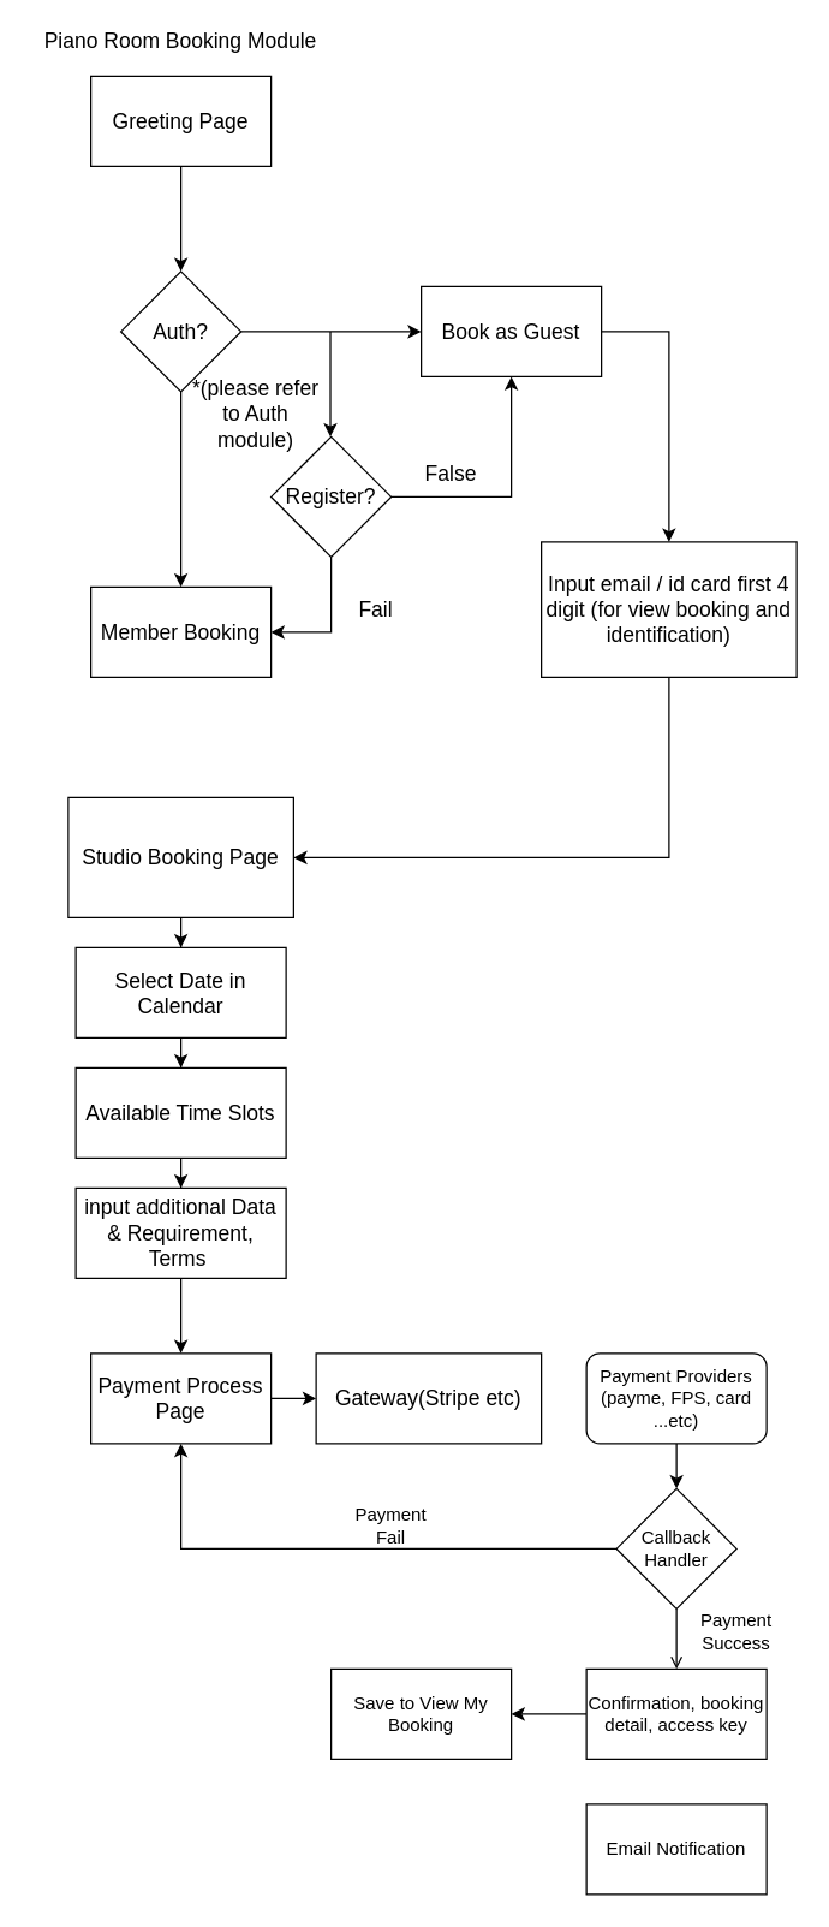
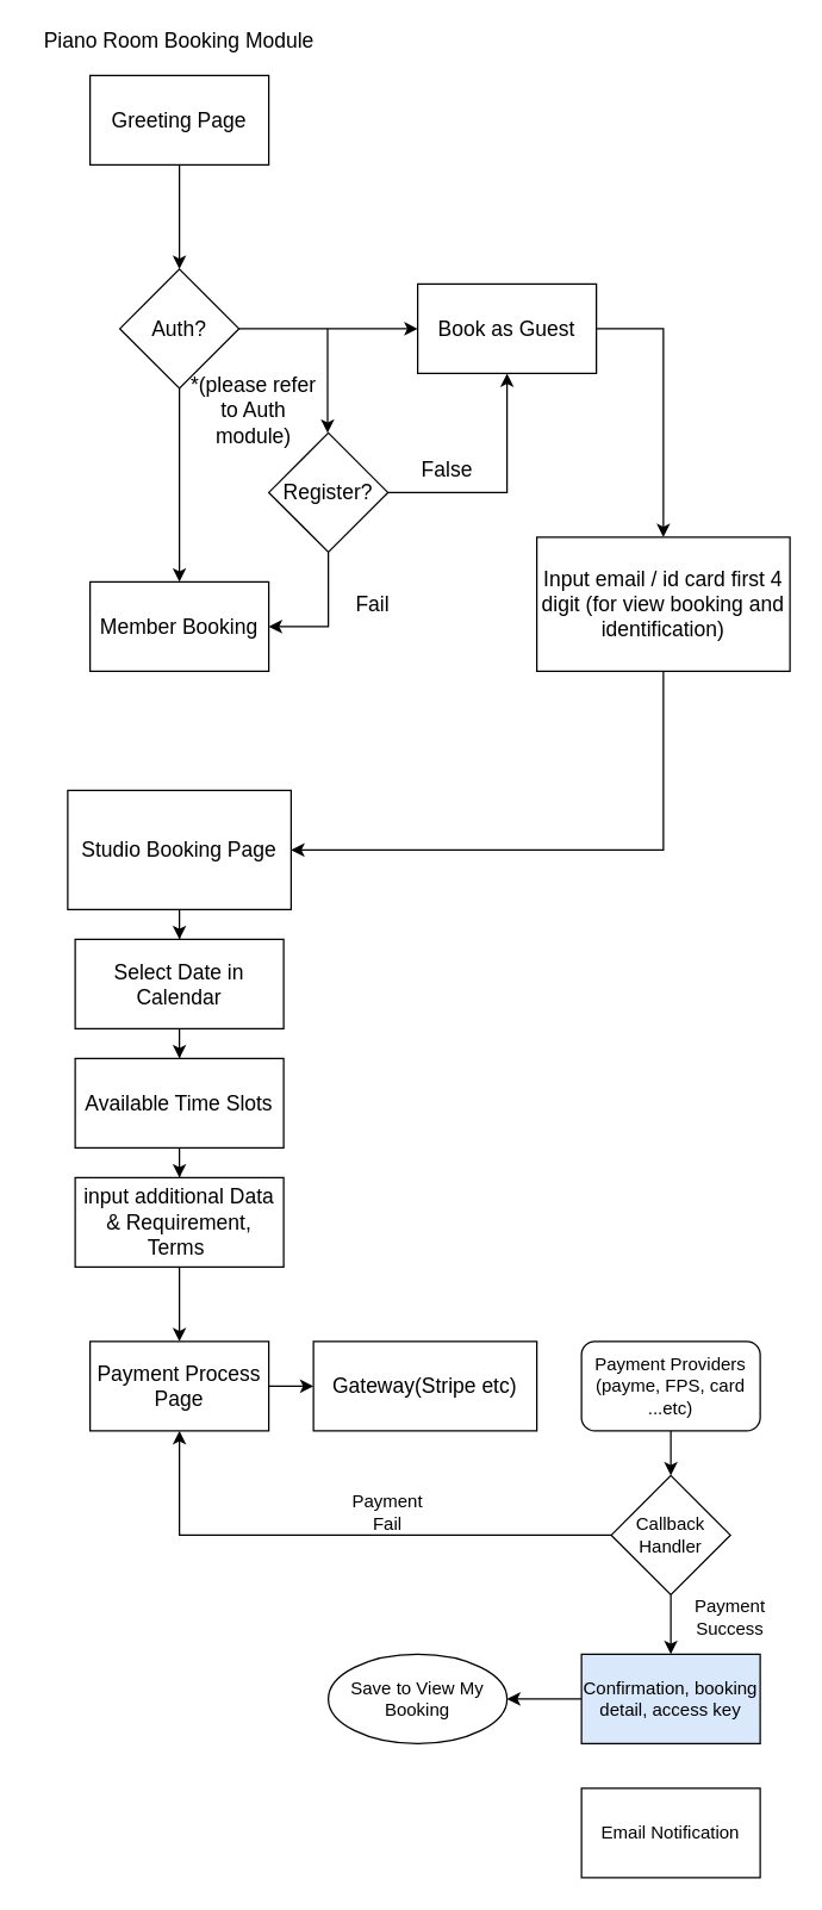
  <mxCell id="0" />
  <mxCell id="1" parent="0" />
  <mxCell id="2" value="" style="edgeStyle=orthogonalEdgeStyle;rounded=0;orthogonalLoop=1;jettySize=auto;html=1;strokeWidth=1;fontSize=14;" edge="1" parent="1" source="3" target="7"><mxGeometry relative="1" as="geometry" /></mxCell>
  <mxCell id="3" value="Greeting Page" style="rounded=0;whiteSpace=wrap;html=1;strokeWidth=1;fontSize=14;" vertex="1" parent="1"><mxGeometry x="60" y="50" width="120" height="60" as="geometry" /></mxCell>
  <mxCell id="4" value="Piano Room Booking Module&lt;div style=&quot;font-size: 14px;&quot;&gt;&lt;br style=&quot;font-size: 14px;&quot;&gt;&lt;/div&gt;" style="text;html=1;align=center;verticalAlign=middle;whiteSpace=wrap;rounded=0;strokeWidth=1;fontSize=14;" vertex="1" parent="1"><mxGeometry x="20" y="20" width="200" height="30" as="geometry" /></mxCell>
  <mxCell id="5" value="" style="edgeStyle=orthogonalEdgeStyle;rounded=0;orthogonalLoop=1;jettySize=auto;html=1;strokeWidth=1;fontSize=14;" edge="1" parent="1" source="7" target="9"><mxGeometry relative="1" as="geometry" /></mxCell>
  <mxCell id="6" value="" style="edgeStyle=orthogonalEdgeStyle;rounded=0;orthogonalLoop=1;jettySize=auto;html=1;strokeWidth=1;fontSize=14;" edge="1" parent="1" source="7" target="10"><mxGeometry relative="1" as="geometry" /></mxCell>
  <mxCell id="7" value="Auth?" style="rhombus;whiteSpace=wrap;html=1;rounded=0;strokeWidth=1;fontSize=14;" vertex="1" parent="1"><mxGeometry x="80" y="180" width="80" height="80" as="geometry" /></mxCell>
  <mxCell id="8" style="edgeStyle=orthogonalEdgeStyle;rounded=0;orthogonalLoop=1;jettySize=auto;html=1;exitX=1;exitY=0.5;exitDx=0;exitDy=0;entryX=0.5;entryY=0;entryDx=0;entryDy=0;" edge="1" parent="1" source="9" target="40"><mxGeometry relative="1" as="geometry" /></mxCell>
  <mxCell id="9" value="Book as Guest" style="whiteSpace=wrap;html=1;rounded=0;strokeWidth=1;fontSize=14;" vertex="1" parent="1"><mxGeometry x="280" y="190" width="120" height="60" as="geometry" /></mxCell>
  <mxCell id="10" value="Member Booking" style="whiteSpace=wrap;html=1;rounded=0;strokeWidth=1;fontSize=14;" vertex="1" parent="1"><mxGeometry x="60" y="390" width="120" height="60" as="geometry" /></mxCell>
  <mxCell id="11" value="" style="endArrow=classic;html=1;rounded=0;strokeWidth=1;fontSize=14;" edge="1" parent="1"><mxGeometry width="50" height="50" relative="1" as="geometry"><mxPoint x="219.5" y="220" as="sourcePoint" /><mxPoint x="219.5" y="290" as="targetPoint" /></mxGeometry></mxCell>
  <mxCell id="12" style="edgeStyle=orthogonalEdgeStyle;rounded=0;orthogonalLoop=1;jettySize=auto;html=1;exitX=0.5;exitY=1;exitDx=0;exitDy=0;entryX=1;entryY=0.5;entryDx=0;entryDy=0;strokeWidth=1;fontSize=14;" edge="1" parent="1" source="14" target="10"><mxGeometry relative="1" as="geometry" /></mxCell>
  <mxCell id="13" style="edgeStyle=orthogonalEdgeStyle;rounded=0;orthogonalLoop=1;jettySize=auto;html=1;exitX=1;exitY=0.5;exitDx=0;exitDy=0;entryX=0.5;entryY=1;entryDx=0;entryDy=0;strokeWidth=1;fontSize=14;" edge="1" parent="1" source="14" target="9"><mxGeometry relative="1" as="geometry" /></mxCell>
  <mxCell id="14" value="Register?" style="rhombus;whiteSpace=wrap;html=1;strokeWidth=1;fontSize=14;" vertex="1" parent="1"><mxGeometry x="180" y="290" width="80" height="80" as="geometry" /></mxCell>
  <mxCell id="15" value="Fail" style="text;html=1;align=center;verticalAlign=middle;whiteSpace=wrap;rounded=0;strokeWidth=1;fontSize=14;" vertex="1" parent="1"><mxGeometry x="220" y="390" width="60" height="30" as="geometry" /></mxCell>
  <mxCell id="16" value="False" style="text;html=1;align=center;verticalAlign=middle;whiteSpace=wrap;rounded=0;strokeWidth=1;fontSize=14;" vertex="1" parent="1"><mxGeometry x="270" y="300" width="60" height="30" as="geometry" /></mxCell>
  <mxCell id="17" value="*(please refer to Auth module)" style="text;html=1;align=center;verticalAlign=middle;whiteSpace=wrap;rounded=0;strokeWidth=1;fontSize=14;" vertex="1" parent="1"><mxGeometry x="120" y="260" width="100" height="30" as="geometry" /></mxCell>
  <mxCell id="18" value="" style="edgeStyle=orthogonalEdgeStyle;rounded=0;orthogonalLoop=1;jettySize=auto;html=1;" edge="1" parent="1" source="19" target="21"><mxGeometry relative="1" as="geometry" /></mxCell>
  <mxCell id="19" value="Studio&amp;nbsp;&lt;span style=&quot;background-color: initial; font-size: 14px;&quot;&gt;Booking Page&lt;/span&gt;" style="whiteSpace=wrap;html=1;rounded=0;strokeWidth=1;fontSize=14;" vertex="1" parent="1"><mxGeometry x="45" y="530" width="150" height="80" as="geometry" /></mxCell>
  <mxCell id="20" value="" style="edgeStyle=orthogonalEdgeStyle;rounded=0;orthogonalLoop=1;jettySize=auto;html=1;" edge="1" parent="1" source="21" target="23"><mxGeometry relative="1" as="geometry" /></mxCell>
  <mxCell id="21" value="Select Date in Calendar" style="whiteSpace=wrap;html=1;fontSize=14;rounded=0;strokeWidth=1;" vertex="1" parent="1"><mxGeometry x="50" y="630" width="140" height="60" as="geometry" /></mxCell>
  <mxCell id="22" value="" style="edgeStyle=orthogonalEdgeStyle;rounded=0;orthogonalLoop=1;jettySize=auto;html=1;" edge="1" parent="1" source="23" target="25"><mxGeometry relative="1" as="geometry" /></mxCell>
  <mxCell id="23" value="Available Time Slots" style="whiteSpace=wrap;html=1;fontSize=14;rounded=0;strokeWidth=1;" vertex="1" parent="1"><mxGeometry x="50" y="710" width="140" height="60" as="geometry" /></mxCell>
  <mxCell id="24" value="" style="edgeStyle=orthogonalEdgeStyle;rounded=0;orthogonalLoop=1;jettySize=auto;html=1;" edge="1" parent="1" source="25" target="29"><mxGeometry relative="1" as="geometry" /></mxCell>
  <mxCell id="25" value="input additional Data &amp;amp; Requirement, Terms&amp;nbsp;" style="whiteSpace=wrap;html=1;fontSize=14;rounded=0;strokeWidth=1;" vertex="1" parent="1"><mxGeometry x="50" y="790" width="140" height="60" as="geometry" /></mxCell>
  <mxCell id="26" style="edgeStyle=orthogonalEdgeStyle;rounded=0;orthogonalLoop=1;jettySize=auto;html=1;exitX=0.5;exitY=1;exitDx=0;exitDy=0;entryX=0.5;entryY=0;entryDx=0;entryDy=0;" edge="1" parent="1" source="27" target="33"><mxGeometry relative="1" as="geometry" /></mxCell>
  <mxCell id="27" value="Payment Providers (payme, FPS, card ...etc)" style="rounded=1;whiteSpace=wrap;html=1;" vertex="1" parent="1"><mxGeometry x="390" y="900" width="120" height="60" as="geometry" /></mxCell>
  <mxCell id="28" value="" style="edgeStyle=orthogonalEdgeStyle;rounded=0;orthogonalLoop=1;jettySize=auto;html=1;" edge="1" parent="1" source="29" target="30"><mxGeometry relative="1" as="geometry" /></mxCell>
  <mxCell id="29" value="Payment Process Page" style="whiteSpace=wrap;html=1;fontSize=14;rounded=0;strokeWidth=1;" vertex="1" parent="1"><mxGeometry x="60" y="900" width="120" height="60" as="geometry" /></mxCell>
  <mxCell id="30" value="Gateway(Stripe etc)" style="whiteSpace=wrap;html=1;fontSize=14;rounded=0;strokeWidth=1;" vertex="1" parent="1"><mxGeometry x="210" y="900" width="150" height="60" as="geometry" /></mxCell>
- <mxCell id="31" style="edgeStyle=orthogonalEdgeStyle;rounded=0;orthogonalLoop=1;jettySize=auto;html=1;exitX=0.5;exitY=1;exitDx=0;exitDy=0;entryX=0.5;entryY=0;entryDx=0;entryDy=0;endArrow=open;" edge="1" parent="1" source="33" target="35"><mxGeometry relative="1" as="geometry" /></mxCell>
+ <mxCell id="31" style="edgeStyle=orthogonalEdgeStyle;rounded=0;orthogonalLoop=1;jettySize=auto;html=1;exitX=0.5;exitY=1;exitDx=0;exitDy=0;entryX=0.5;entryY=0;entryDx=0;entryDy=0;" edge="1" parent="1" source="33" target="35"><mxGeometry relative="1" as="geometry" /></mxCell>
  <mxCell id="32" style="edgeStyle=orthogonalEdgeStyle;rounded=0;orthogonalLoop=1;jettySize=auto;html=1;exitX=0;exitY=0.5;exitDx=0;exitDy=0;entryX=0.5;entryY=1;entryDx=0;entryDy=0;" edge="1" parent="1" source="33" target="29"><mxGeometry relative="1" as="geometry" /></mxCell>
  <mxCell id="33" value="Callback Handler" style="rhombus;whiteSpace=wrap;html=1;" vertex="1" parent="1"><mxGeometry x="410" y="990" width="80" height="80" as="geometry" /></mxCell>
  <mxCell id="34" value="" style="edgeStyle=orthogonalEdgeStyle;rounded=0;orthogonalLoop=1;jettySize=auto;html=1;" edge="1" parent="1" source="35" target="38"><mxGeometry relative="1" as="geometry" /></mxCell>
- <mxCell id="35" value="Confirmation, booking detail, access key" style="rounded=0;whiteSpace=wrap;html=1;" vertex="1" parent="1"><mxGeometry x="390" y="1110" width="120" height="60" as="geometry" /></mxCell>
+ <mxCell id="35" value="Confirmation, booking detail, access key" style="rounded=0;whiteSpace=wrap;html=1;fillColor=#dae8fc;" vertex="1" parent="1"><mxGeometry x="390" y="1110" width="120" height="60" as="geometry" /></mxCell>
  <mxCell id="36" value="Payment Success" style="text;html=1;align=center;verticalAlign=middle;whiteSpace=wrap;rounded=0;" vertex="1" parent="1"><mxGeometry x="460" y="1070" width="60" height="30" as="geometry" /></mxCell>
  <mxCell id="37" value="Payment Fail" style="text;html=1;align=center;verticalAlign=middle;whiteSpace=wrap;rounded=0;" vertex="1" parent="1"><mxGeometry x="230" y="1000" width="60" height="30" as="geometry" /></mxCell>
- <mxCell id="38" value="Save to View My Booking" style="whiteSpace=wrap;html=1;rounded=0;" vertex="1" parent="1"><mxGeometry x="220" y="1110" width="120" height="60" as="geometry" /></mxCell>
+ <mxCell id="38" value="Save to View My Booking" style="ellipse;whiteSpace=wrap;html=1;" vertex="1" parent="1"><mxGeometry x="220" y="1110" width="120" height="60" as="geometry" /></mxCell>
  <mxCell id="39" style="edgeStyle=orthogonalEdgeStyle;rounded=0;orthogonalLoop=1;jettySize=auto;html=1;exitX=0.5;exitY=1;exitDx=0;exitDy=0;entryX=1;entryY=0.5;entryDx=0;entryDy=0;" edge="1" parent="1" source="40" target="19"><mxGeometry relative="1" as="geometry" /></mxCell>
  <mxCell id="40" value="Input email / id card first 4 digit (for view booking and identification)" style="rounded=0;whiteSpace=wrap;html=1;fontSize=14;" vertex="1" parent="1"><mxGeometry x="360" y="360" width="170" height="90" as="geometry" /></mxCell>
  <mxCell id="41" value="Email Notification" style="whiteSpace=wrap;html=1;rounded=0;" vertex="1" parent="1"><mxGeometry x="390" y="1200" width="120" height="60" as="geometry" /></mxCell>
